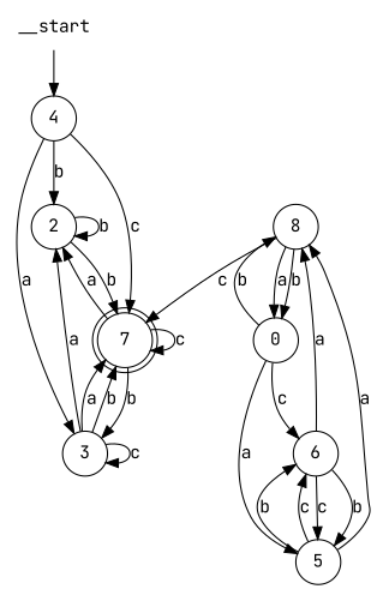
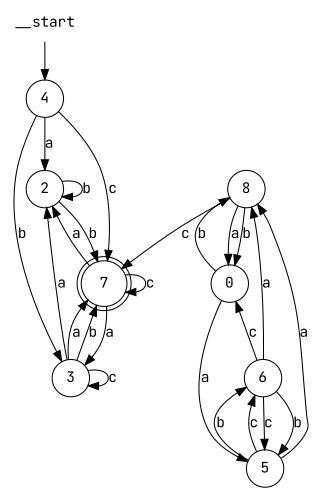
  digraph {
    fontname="JetBrains Mono"
    node [fontname="JetBrains Mono" shape=circle]
    edge [fontname="JetBrains Mono"]
    __start [shape=none]
    n2 [label=4]
    n3 [label=2]
    n4 [label=3]
    n5 [label=7 shape=doublecircle]
    n6 [label=0]
    n7 [label=8]
    n8 [label=5]
    n9 [label=6]
    __start -> n2
-   n2 -> n3 [label=b]
-   n2 -> n4 [label=a]
+   n2 -> n3 [label=a]
+   n2 -> n4 [label=b]
    n2 -> n5 [label=c]
    n3 -> n3 [label=b]
    n3 -> n5 [label=b]
    n4 -> n3 [label=a]
    n4 -> n4 [label=c]
    n4 -> n5 [label=a]
    n4 -> n5 [label=b]
    n5 -> n3 [label=a]
-   n5 -> n4 [label=b]
+   n5 -> n4 [label=a]
    n5 -> n5 [label=c]
    n6 -> n7 [label=b]
    n6 -> n8 [label=a]
-   n6 -> n9 [label=c]
+   n9 -> n6 [label=c]
    n7 -> n5 [label=c]
    n7 -> n6 [label=a]
    n7 -> n6 [label=b]
    n8 -> n7 [label=a]
    n8 -> n9 [label=b]
    n8 -> n9 [label=c]
    n9 -> n7 [label=a]
    n9 -> n8 [label=b]
    n9 -> n8 [label=c]
  }
